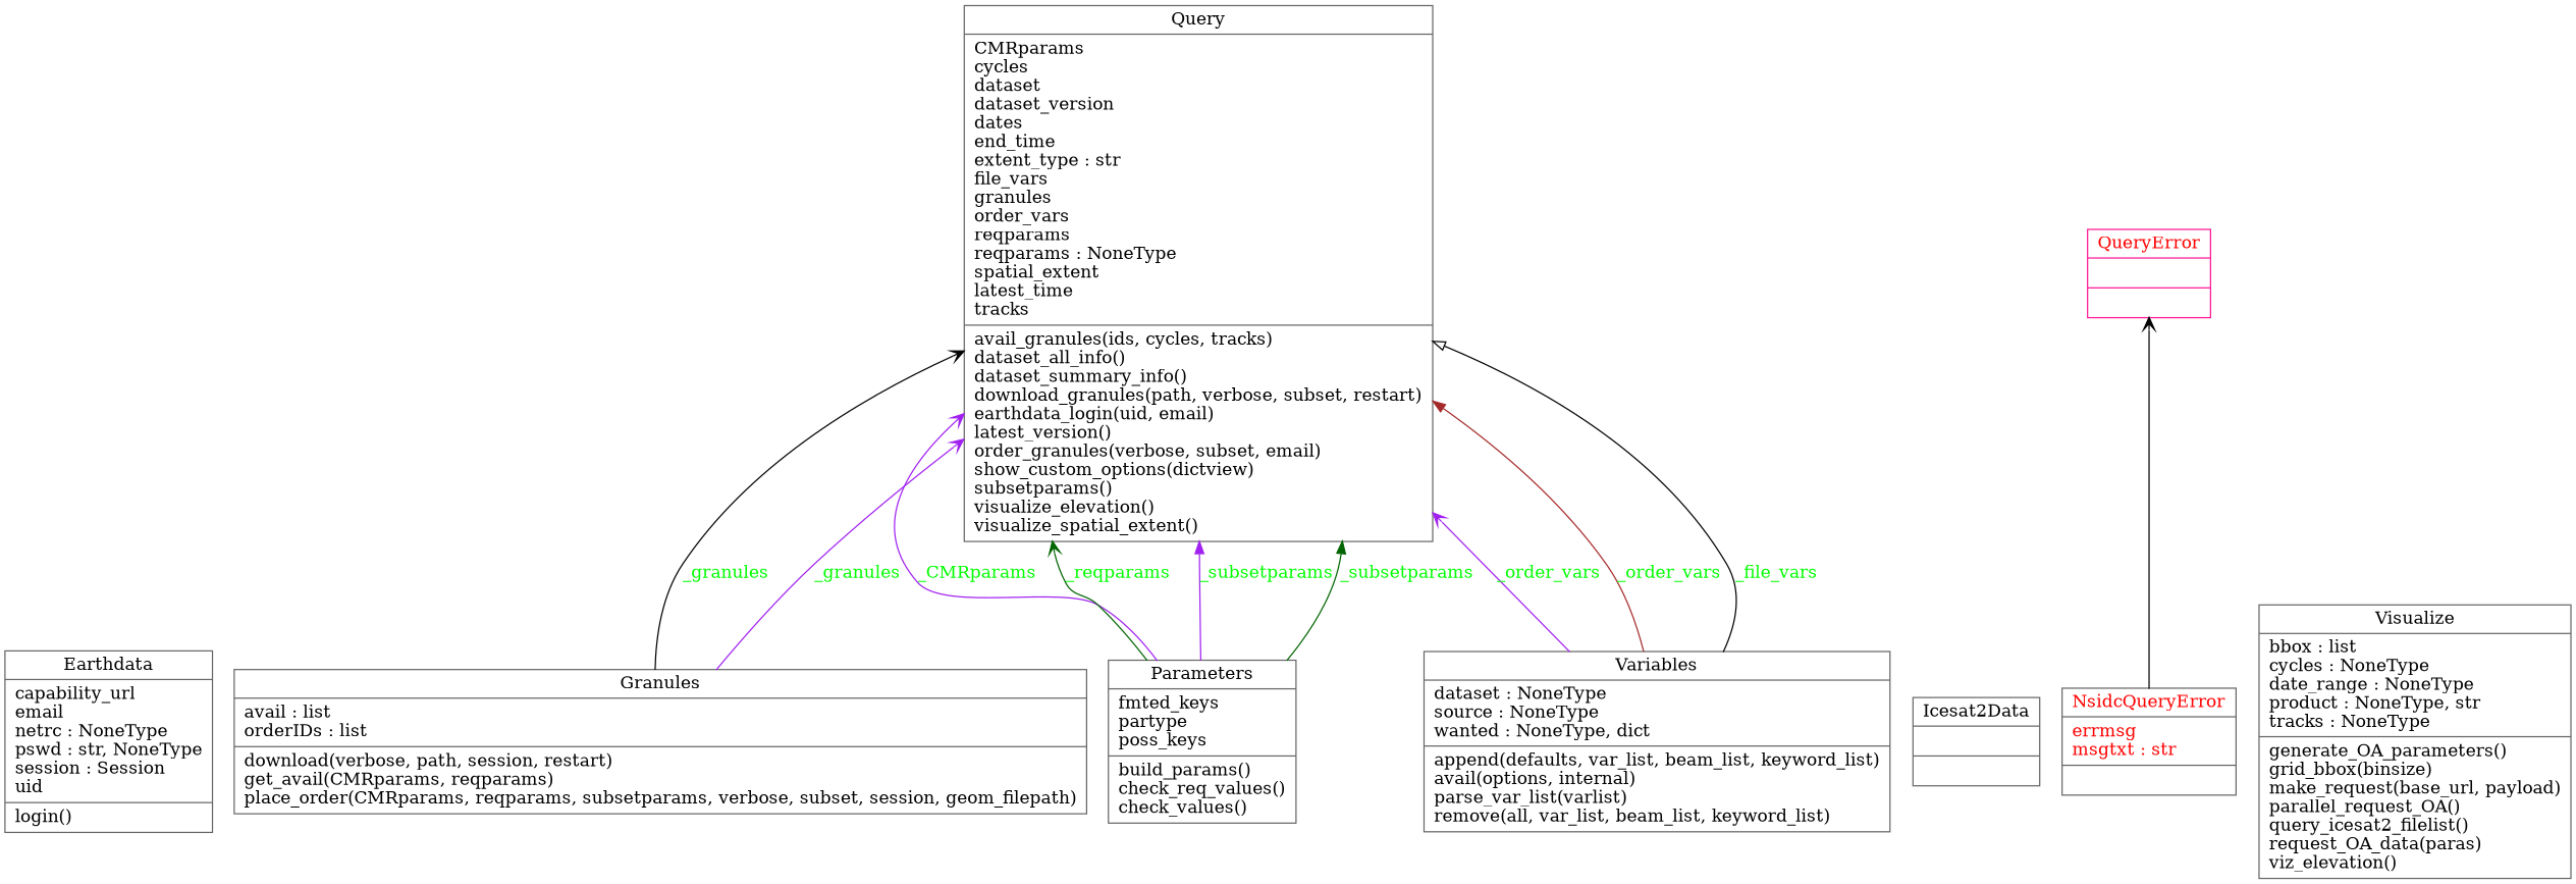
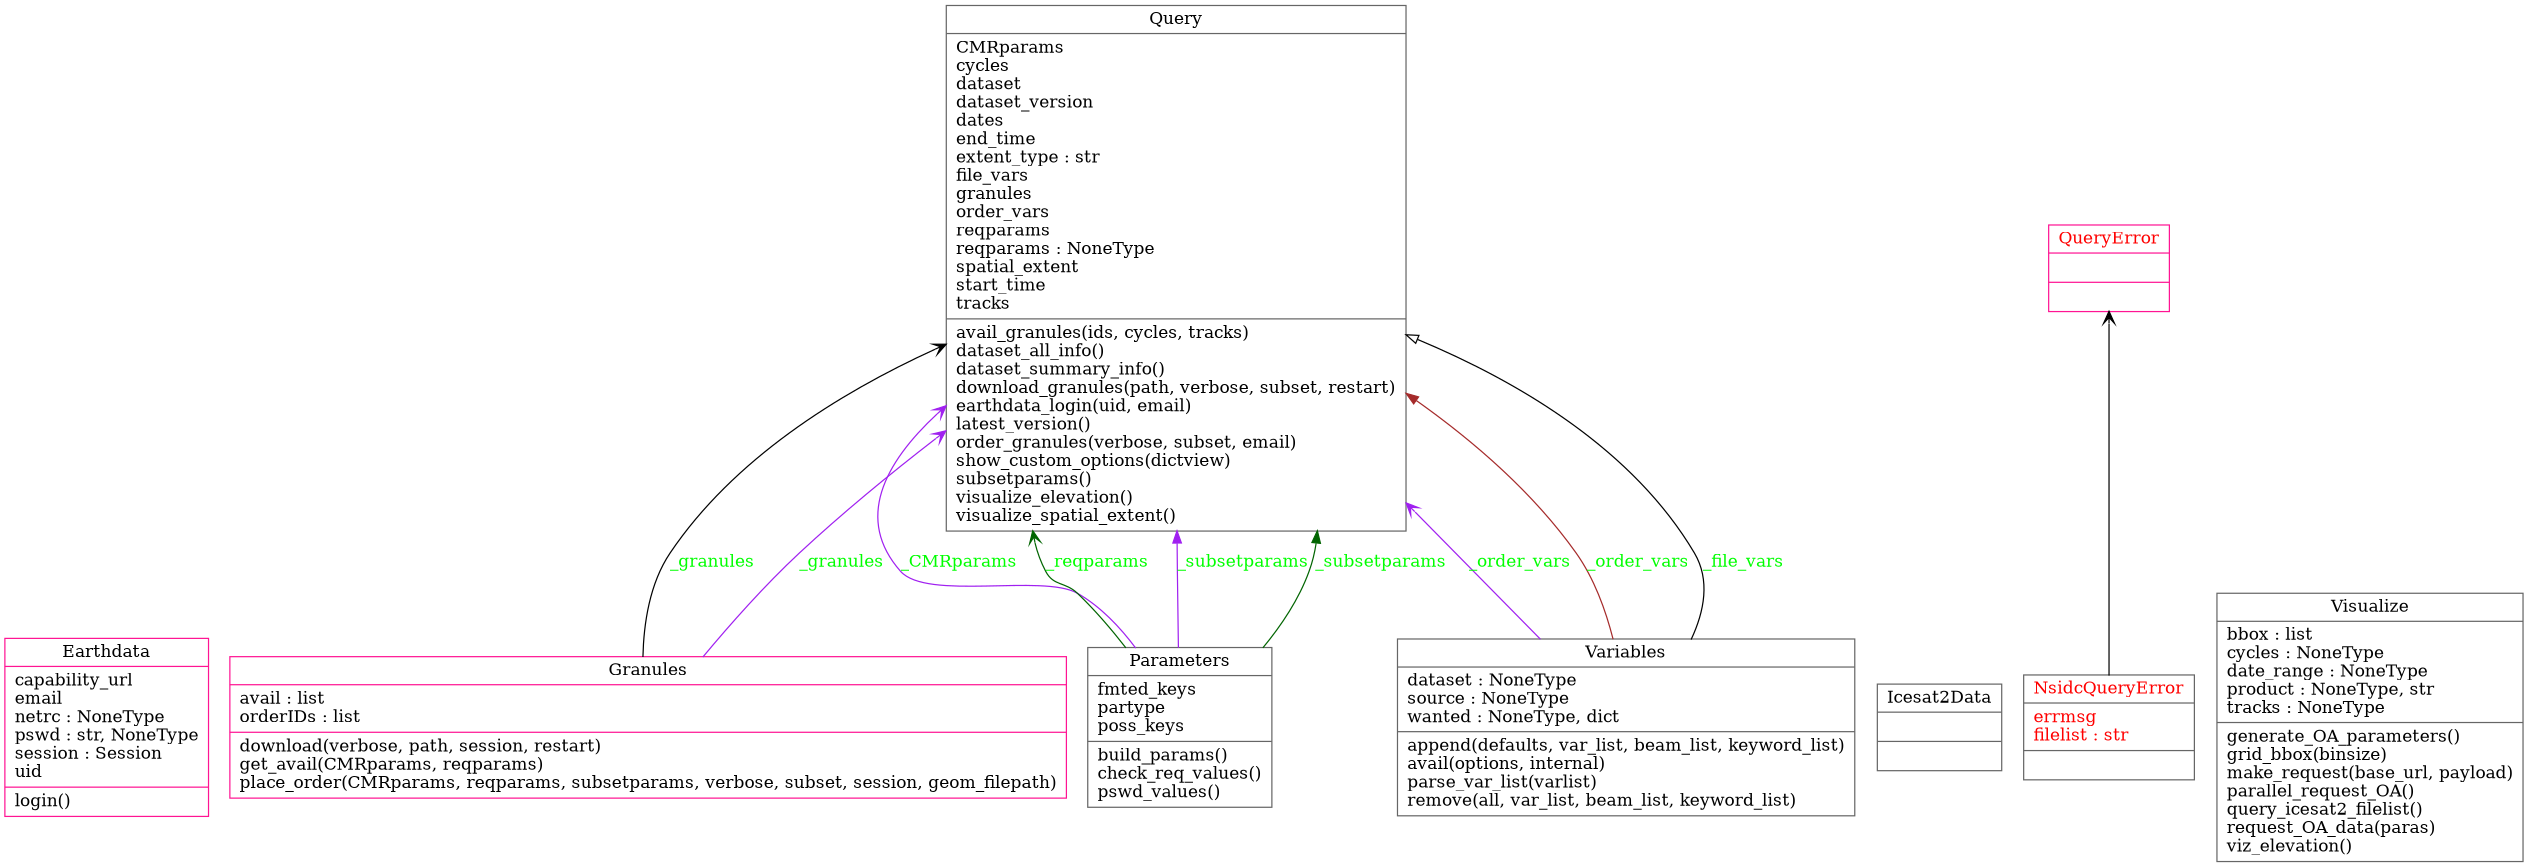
  digraph {
    rankdir=BT
    node [color=gray40 shape=record]
    edge [arrowhead=vee arrowtail=none color=purple fontcolor=green style=solid]
-   n1 [label="{Earthdata|capability_url\lemail\lnetrc : NoneType\lpswd : str, NoneType\lsession : Session\luid\l|login()\l}"]
-   n2 [label="{Granules|avail : list\lorderIDs : list\l|download(verbose, path, session, restart)\lget_avail(CMRparams, reqparams)\lplace_order(CMRparams, reqparams, subsetparams, verbose, subset, session, geom_filepath)\l}"]
-   n3 [label="{Query|CMRparams\lcycles\ldataset\ldataset_version\ldates\lend_time\lextent_type : str\lfile_vars\lgranules\lorder_vars\lreqparams\lreqparams : NoneType\lspatial_extent\llatest_time\ltracks\l|avail_granules(ids, cycles, tracks)\ldataset_all_info()\ldataset_summary_info()\ldownload_granules(path, verbose, subset, restart)\learthdata_login(uid, email)\llatest_version()\lorder_granules(verbose, subset, email)\lshow_custom_options(dictview)\lsubsetparams()\lvisualize_elevation()\lvisualize_spatial_extent()\l}"]
+   n1 [color=deeppink label="{Earthdata|capability_url\lemail\lnetrc : NoneType\lpswd : str, NoneType\lsession : Session\luid\l|login()\l}"]
+   n2 [color=deeppink label="{Granules|avail : list\lorderIDs : list\l|download(verbose, path, session, restart)\lget_avail(CMRparams, reqparams)\lplace_order(CMRparams, reqparams, subsetparams, verbose, subset, session, geom_filepath)\l}"]
+   n3 [label="{Query|CMRparams\lcycles\ldataset\ldataset_version\ldates\lend_time\lextent_type : str\lfile_vars\lgranules\lorder_vars\lreqparams\lreqparams : NoneType\lspatial_extent\lstart_time\ltracks\l|avail_granules(ids, cycles, tracks)\ldataset_all_info()\ldataset_summary_info()\ldownload_granules(path, verbose, subset, restart)\learthdata_login(uid, email)\llatest_version()\lorder_granules(verbose, subset, email)\lshow_custom_options(dictview)\lsubsetparams()\lvisualize_elevation()\lvisualize_spatial_extent()\l}"]
    n4 [label="{Icesat2Data|\l|}"]
-   n5 [fontcolor=red label="{NsidcQueryError|errmsg\lmsgtxt : str\l|}"]
+   n5 [fontcolor=red label="{NsidcQueryError|errmsg\lfilelist : str\l|}"]
    n6 [color=deeppink fontcolor=red label="{QueryError|\l|}"]
-   n7 [label="{Parameters|fmted_keys\lpartype\lposs_keys\l|build_params()\lcheck_req_values()\lcheck_values()\l}"]
+   n7 [label="{Parameters|fmted_keys\lpartype\lposs_keys\l|build_params()\lcheck_req_values()\lpswd_values()\l}"]
    n8 [label="{Variables|dataset : NoneType\lsource : NoneType\lwanted : NoneType, dict\l|append(defaults, var_list, beam_list, keyword_list)\lavail(options, internal)\lparse_var_list(varlist)\lremove(all, var_list, beam_list, keyword_list)\l}"]
    n9 [label="{Visualize|bbox : list\lcycles : NoneType\ldate_range : NoneType\lproduct : NoneType, str\ltracks : NoneType\l|generate_OA_parameters()\lgrid_bbox(binsize)\lmake_request(base_url, payload)\lparallel_request_OA()\lquery_icesat2_filelist()\lrequest_OA_data(paras)\lviz_elevation()\l}"]
    n2 -> n3 [color=black label=_granules]
    n2 -> n3 [label=_granules]
    n5 -> n6 [color=black fontcolor="" style=""]
    n7 -> n3 [label=_CMRparams]
    n7 -> n3 [color=darkgreen label=_reqparams]
    n7 -> n3 [arrowhead=normal label=_subsetparams]
    n7 -> n3 [arrowhead=normal color=darkgreen label=_subsetparams]
    n8 -> n3 [label=_order_vars]
    n8 -> n3 [arrowhead=normal color=brown label=_order_vars]
    n8 -> n3 [arrowhead=onormal color=black label=_file_vars]
  }
